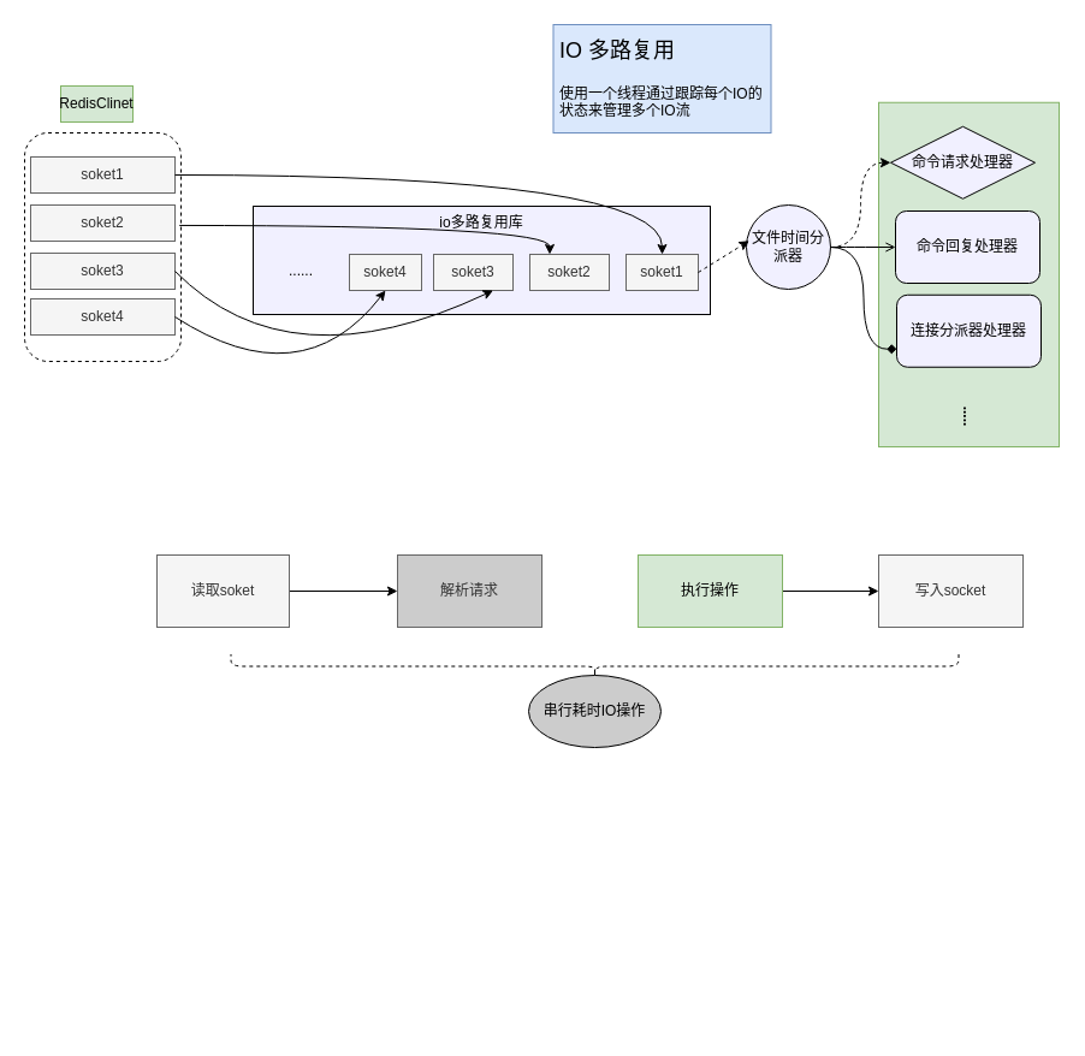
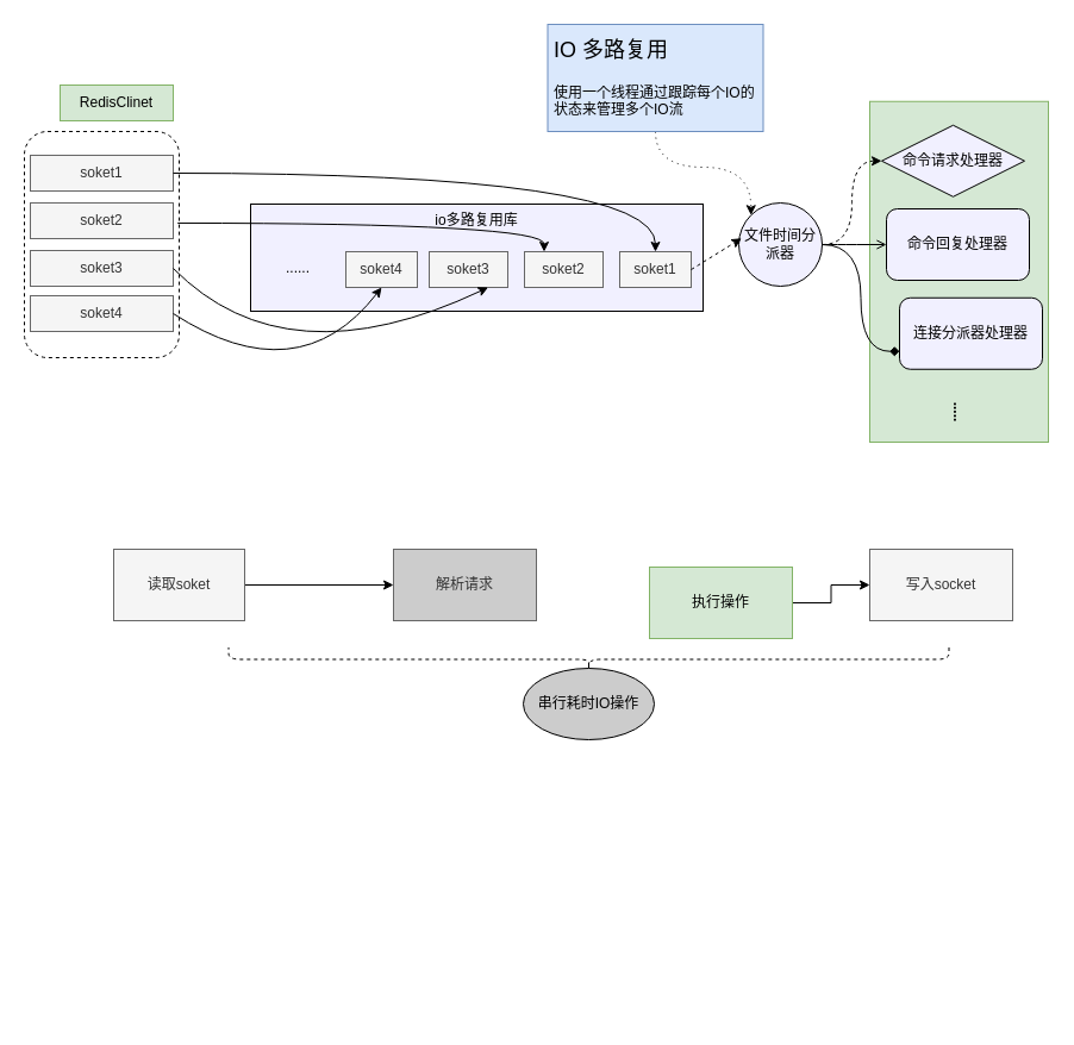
  <mxCell id="0" />
  <mxCell id="1" parent="0" />
  <mxCell id="2" value="" style="rounded=1;whiteSpace=wrap;html=1;dashed=1;" vertex="1" parent="1"><mxGeometry x="20" y="110" width="130" height="190" as="geometry" /></mxCell>
  <mxCell id="3" value="soket3" style="rounded=0;whiteSpace=wrap;html=1;fillColor=#f5f5f5;fontColor=#333333;strokeColor=#666666;" vertex="1" parent="1"><mxGeometry x="25" y="210" width="120" height="30" as="geometry" /></mxCell>
  <mxCell id="4" value="soket4" style="rounded=0;whiteSpace=wrap;html=1;fillColor=#f5f5f5;fontColor=#333333;strokeColor=#666666;" vertex="1" parent="1"><mxGeometry x="25" y="248" width="120" height="30" as="geometry" /></mxCell>
  <mxCell id="5" value="soket1" style="rounded=0;whiteSpace=wrap;html=1;fillColor=#f5f5f5;fontColor=#333333;strokeColor=#666666;" vertex="1" parent="1"><mxGeometry x="25" y="130" width="120" height="30" as="geometry" /></mxCell>
  <mxCell id="6" value="soket2" style="rounded=0;whiteSpace=wrap;html=1;fillColor=#f5f5f5;fontColor=#333333;strokeColor=#666666;" vertex="1" parent="1"><mxGeometry x="25" y="170" width="120" height="30" as="geometry" /></mxCell>
  <mxCell id="7" value="" style="edgeStyle=orthogonalEdgeStyle;rounded=0;orthogonalLoop=1;jettySize=auto;html=1;" edge="1" parent="1" source="8" target="9"><mxGeometry relative="1" as="geometry" /></mxCell>
- <mxCell id="8" value="读取soket" style="rounded=0;whiteSpace=wrap;html=1;fillColor=#f5f5f5;fontColor=#333333;strokeColor=#666666;" vertex="1" parent="1"><mxGeometry x="130" y="461" width="110" height="60" as="geometry" /></mxCell>
+ <mxCell id="8" value="读取soket" style="rounded=0;whiteSpace=wrap;html=1;fillColor=#f5f5f5;fontColor=#333333;strokeColor=#666666;" vertex="1" parent="1"><mxGeometry x="95" y="461" width="110" height="60" as="geometry" /></mxCell>
  <mxCell id="9" value="解析请求" style="whiteSpace=wrap;html=1;fillColor=#CCCCCC;strokeColor=#666666;fontColor=#333333;rounded=0;" vertex="1" parent="1"><mxGeometry x="330" y="461" width="120" height="60" as="geometry" /></mxCell>
  <mxCell id="10" value="" style="edgeStyle=orthogonalEdgeStyle;rounded=0;orthogonalLoop=1;jettySize=auto;html=1;" edge="1" parent="1" source="11" target="12"><mxGeometry relative="1" as="geometry" /></mxCell>
- <mxCell id="11" value="执行操作" style="whiteSpace=wrap;html=1;fillColor=#d5e8d4;strokeColor=#82b366;rounded=0;" vertex="1" parent="1"><mxGeometry x="530" y="461" width="120" height="60" as="geometry" /></mxCell>
+ <mxCell id="11" value="执行操作" style="whiteSpace=wrap;html=1;fillColor=#d5e8d4;strokeColor=#82b366;rounded=0;" vertex="1" parent="1"><mxGeometry x="545" y="476" width="120" height="60" as="geometry" /></mxCell>
  <mxCell id="12" value="写入socket" style="whiteSpace=wrap;html=1;fillColor=#f5f5f5;strokeColor=#666666;fontColor=#333333;rounded=0;" vertex="1" parent="1"><mxGeometry x="730" y="461" width="120" height="60" as="geometry" /></mxCell>
  <mxCell id="13" value="" style="shape=curlyBracket;whiteSpace=wrap;html=1;rounded=1;flipH=1;labelPosition=right;verticalLabelPosition=middle;align=left;verticalAlign=middle;dashed=1;rotation=90;" vertex="1" parent="1"><mxGeometry x="484" y="251" width="20" height="605" as="geometry" /></mxCell>
  <mxCell id="14" value="串行耗时IO操作" style="ellipse;whiteSpace=wrap;html=1;fillColor=#CCCCCC;" vertex="1" parent="1"><mxGeometry x="439" y="561" width="110" height="60" as="geometry" /></mxCell>
  <mxCell id="15" value="io多路复用库" style="rounded=0;whiteSpace=wrap;html=1;fillColor=#F1F0FF;verticalAlign=top;" vertex="1" parent="1"><mxGeometry x="210" y="171" width="380" height="90" as="geometry" /></mxCell>
  <mxCell id="16" value="soket1" style="rounded=0;whiteSpace=wrap;html=1;fillColor=#f5f5f5;fontColor=#333333;strokeColor=#666666;" vertex="1" parent="1"><mxGeometry x="520" y="211" width="60" height="30" as="geometry" /></mxCell>
  <mxCell id="17" value="soket2" style="rounded=0;whiteSpace=wrap;html=1;fillColor=#f5f5f5;fontColor=#333333;strokeColor=#666666;" vertex="1" parent="1"><mxGeometry x="440" y="211" width="66" height="30" as="geometry" /></mxCell>
  <mxCell id="18" value="soket3" style="rounded=0;whiteSpace=wrap;html=1;fillColor=#f5f5f5;fontColor=#333333;strokeColor=#666666;" vertex="1" parent="1"><mxGeometry x="360" y="211" width="66" height="30" as="geometry" /></mxCell>
  <mxCell id="19" value="文件时间分派器" style="ellipse;whiteSpace=wrap;html=1;aspect=fixed;fillColor=#F1F0FF;" vertex="1" parent="1"><mxGeometry x="620" y="170" width="70" height="70" as="geometry" /></mxCell>
  <mxCell id="20" value="soket4" style="rounded=0;whiteSpace=wrap;html=1;fillColor=#f5f5f5;fontColor=#333333;strokeColor=#666666;" vertex="1" parent="1"><mxGeometry x="290" y="211" width="60" height="30" as="geometry" /></mxCell>
  <mxCell id="21" value="" style="rounded=0;whiteSpace=wrap;html=1;fillColor=#d5e8d4;strokeColor=#82b366;" vertex="1" parent="1"><mxGeometry x="730" y="84.75" width="150" height="286.25" as="geometry" /></mxCell>
  <mxCell id="22" value="命令请求处理器" style="rhombus;whiteSpace=wrap;html=1;fillColor=#F1F0FF;" vertex="1" parent="1"><mxGeometry x="740" y="104.75" width="120" height="60" as="geometry" /></mxCell>
  <mxCell id="23" value="命令回复处理器" style="rounded=1;whiteSpace=wrap;html=1;fillColor=#F1F0FF;" vertex="1" parent="1"><mxGeometry x="744" y="175" width="120" height="60" as="geometry" /></mxCell>
- <mxCell id="24" value="连接分派器处理器" style="rounded=1;whiteSpace=wrap;html=1;fillColor=#F1F0FF;" vertex="1" parent="1"><mxGeometry x="745" y="244.75" width="120" height="60" as="geometry" /></mxCell>
+ <mxCell id="24" value="连接分派器处理器" style="rounded=1;whiteSpace=wrap;html=1;fillColor=#F1F0FF;" vertex="1" parent="1"><mxGeometry x="755" y="249.75" width="120" height="60" as="geometry" /></mxCell>
  <mxCell id="25" value="" style="endArrow=classic;html=1;rounded=0;entryX=0;entryY=0.5;entryDx=0;entryDy=0;edgeStyle=orthogonalEdgeStyle;curved=1;exitX=1;exitY=0.5;exitDx=0;exitDy=0;dashed=1;" edge="1" parent="1" source="19" target="22"><mxGeometry width="50" height="50" relative="1" as="geometry"><mxPoint x="700" y="211" as="sourcePoint" /><mxPoint x="740" y="161" as="targetPoint" /></mxGeometry></mxCell>
  <mxCell id="26" value="" style="endArrow=diamond;html=1;rounded=0;entryX=0;entryY=0.75;entryDx=0;entryDy=0;edgeStyle=orthogonalEdgeStyle;curved=1;exitX=1;exitY=0.5;exitDx=0;exitDy=0;" edge="1" parent="1" source="19" target="24"><mxGeometry width="50" height="50" relative="1" as="geometry"><mxPoint x="710" y="221" as="sourcePoint" /><mxPoint x="750" y="144.75" as="targetPoint" /></mxGeometry></mxCell>
  <mxCell id="27" value="" style="endArrow=open;html=1;rounded=0;entryX=0;entryY=0.5;entryDx=0;entryDy=0;edgeStyle=orthogonalEdgeStyle;curved=1;exitX=1;exitY=0.5;exitDx=0;exitDy=0;" edge="1" parent="1" source="19" target="23"><mxGeometry width="50" height="50" relative="1" as="geometry"><mxPoint x="710" y="226" as="sourcePoint" /><mxPoint x="755" y="317.75" as="targetPoint" /></mxGeometry></mxCell>
  <mxCell id="28" value="" style="endArrow=classic;html=1;rounded=0;curved=1;exitX=1;exitY=0.5;exitDx=0;exitDy=0;entryX=0.033;entryY=0.425;entryDx=0;entryDy=0;entryPerimeter=0;dashed=1;" edge="1" parent="1" source="16" target="19"><mxGeometry width="50" height="50" relative="1" as="geometry"><mxPoint x="600" y="251" as="sourcePoint" /><mxPoint x="650" y="201" as="targetPoint" /></mxGeometry></mxCell>
  <mxCell id="29" value="....." style="text;html=1;strokeColor=none;fillColor=none;align=center;verticalAlign=middle;whiteSpace=wrap;rounded=0;rotation=90;fontStyle=1" vertex="1" parent="1"><mxGeometry x="775" y="331" width="60" height="30" as="geometry" /></mxCell>
  <mxCell id="30" value="......" style="text;html=1;strokeColor=none;fillColor=none;align=center;verticalAlign=middle;whiteSpace=wrap;rounded=0;" vertex="1" parent="1"><mxGeometry x="220" y="210" width="60" height="30" as="geometry" /></mxCell>
  <mxCell id="31" value="" style="endArrow=classic;html=1;rounded=0;exitX=1;exitY=0.5;exitDx=0;exitDy=0;entryX=0.5;entryY=0;entryDx=0;entryDy=0;edgeStyle=orthogonalEdgeStyle;elbow=vertical;curved=1;" edge="1" parent="1" source="5" target="16"><mxGeometry width="50" height="50" relative="1" as="geometry"><mxPoint x="360" y="281" as="sourcePoint" /><mxPoint x="410" y="231" as="targetPoint" /></mxGeometry></mxCell>
  <mxCell id="32" value="" style="endArrow=classic;html=1;rounded=0;exitX=0.99;exitY=0.405;exitDx=0;exitDy=0;entryX=0.25;entryY=0;entryDx=0;entryDy=0;edgeStyle=orthogonalEdgeStyle;elbow=vertical;curved=1;exitPerimeter=0;" edge="1" parent="1" source="2" target="17"><mxGeometry width="50" height="50" relative="1" as="geometry"><mxPoint x="155" y="155" as="sourcePoint" /><mxPoint x="560" y="221" as="targetPoint" /></mxGeometry></mxCell>
  <mxCell id="33" value="" style="endArrow=classic;html=1;rounded=0;curved=1;elbow=vertical;entryX=0.75;entryY=1;entryDx=0;entryDy=0;exitX=1;exitY=0.5;exitDx=0;exitDy=0;" edge="1" parent="1" source="3" target="18"><mxGeometry width="50" height="50" relative="1" as="geometry"><mxPoint x="140" y="301" as="sourcePoint" /><mxPoint x="190" y="251" as="targetPoint" /><Array as="points"><mxPoint x="240" y="321" /></Array></mxGeometry></mxCell>
  <mxCell id="34" value="" style="endArrow=classic;html=1;rounded=0;curved=1;elbow=vertical;entryX=0.5;entryY=1;entryDx=0;entryDy=0;exitX=1;exitY=0.5;exitDx=0;exitDy=0;" edge="1" parent="1" source="4" target="20"><mxGeometry width="50" height="50" relative="1" as="geometry"><mxPoint x="155" y="235" as="sourcePoint" /><mxPoint x="419.5" y="251" as="targetPoint" /><Array as="points"><mxPoint x="250" y="331" /></Array></mxGeometry></mxCell>
- <mxCell id="35" value="RedisClinet" style="text;html=1;strokeColor=#82b366;fillColor=#d5e8d4;align=center;verticalAlign=middle;whiteSpace=wrap;rounded=0;" vertex="1" parent="1"><mxGeometry x="50" y="71" width="60" height="30" as="geometry" /></mxCell>
+ <mxCell id="35" value="RedisClinet" style="text;html=1;strokeColor=#82b366;fillColor=#d5e8d4;align=center;verticalAlign=middle;whiteSpace=wrap;rounded=0;" vertex="1" parent="1"><mxGeometry x="50" y="71" width="95" height="30" as="geometry" /></mxCell>
+ <mxCell id="36" style="edgeStyle=orthogonalEdgeStyle;curved=1;rounded=0;orthogonalLoop=1;jettySize=auto;html=1;entryX=0;entryY=0;entryDx=0;entryDy=0;fontSize=18;elbow=vertical;dashed=1;dashPattern=1 4;" edge="1" parent="1" source="37" target="19"><mxGeometry relative="1" as="geometry" /></mxCell>
  <mxCell id="37" value="&lt;h1&gt;&lt;span style=&quot;font-weight: normal;&quot;&gt;&lt;font style=&quot;font-size: 18px;&quot;&gt;IO 多路复用&lt;/font&gt;&lt;/span&gt;&lt;/h1&gt;&lt;p&gt;使用一个线程通过跟踪每个IO的状态来管理多个IO流&lt;/p&gt;" style="text;html=1;strokeColor=#6c8ebf;fillColor=#dae8fc;spacing=5;spacingTop=-20;whiteSpace=wrap;overflow=hidden;rounded=0;" vertex="1" parent="1"><mxGeometry x="459.5" y="20" width="181" height="90" as="geometry" /></mxCell>
